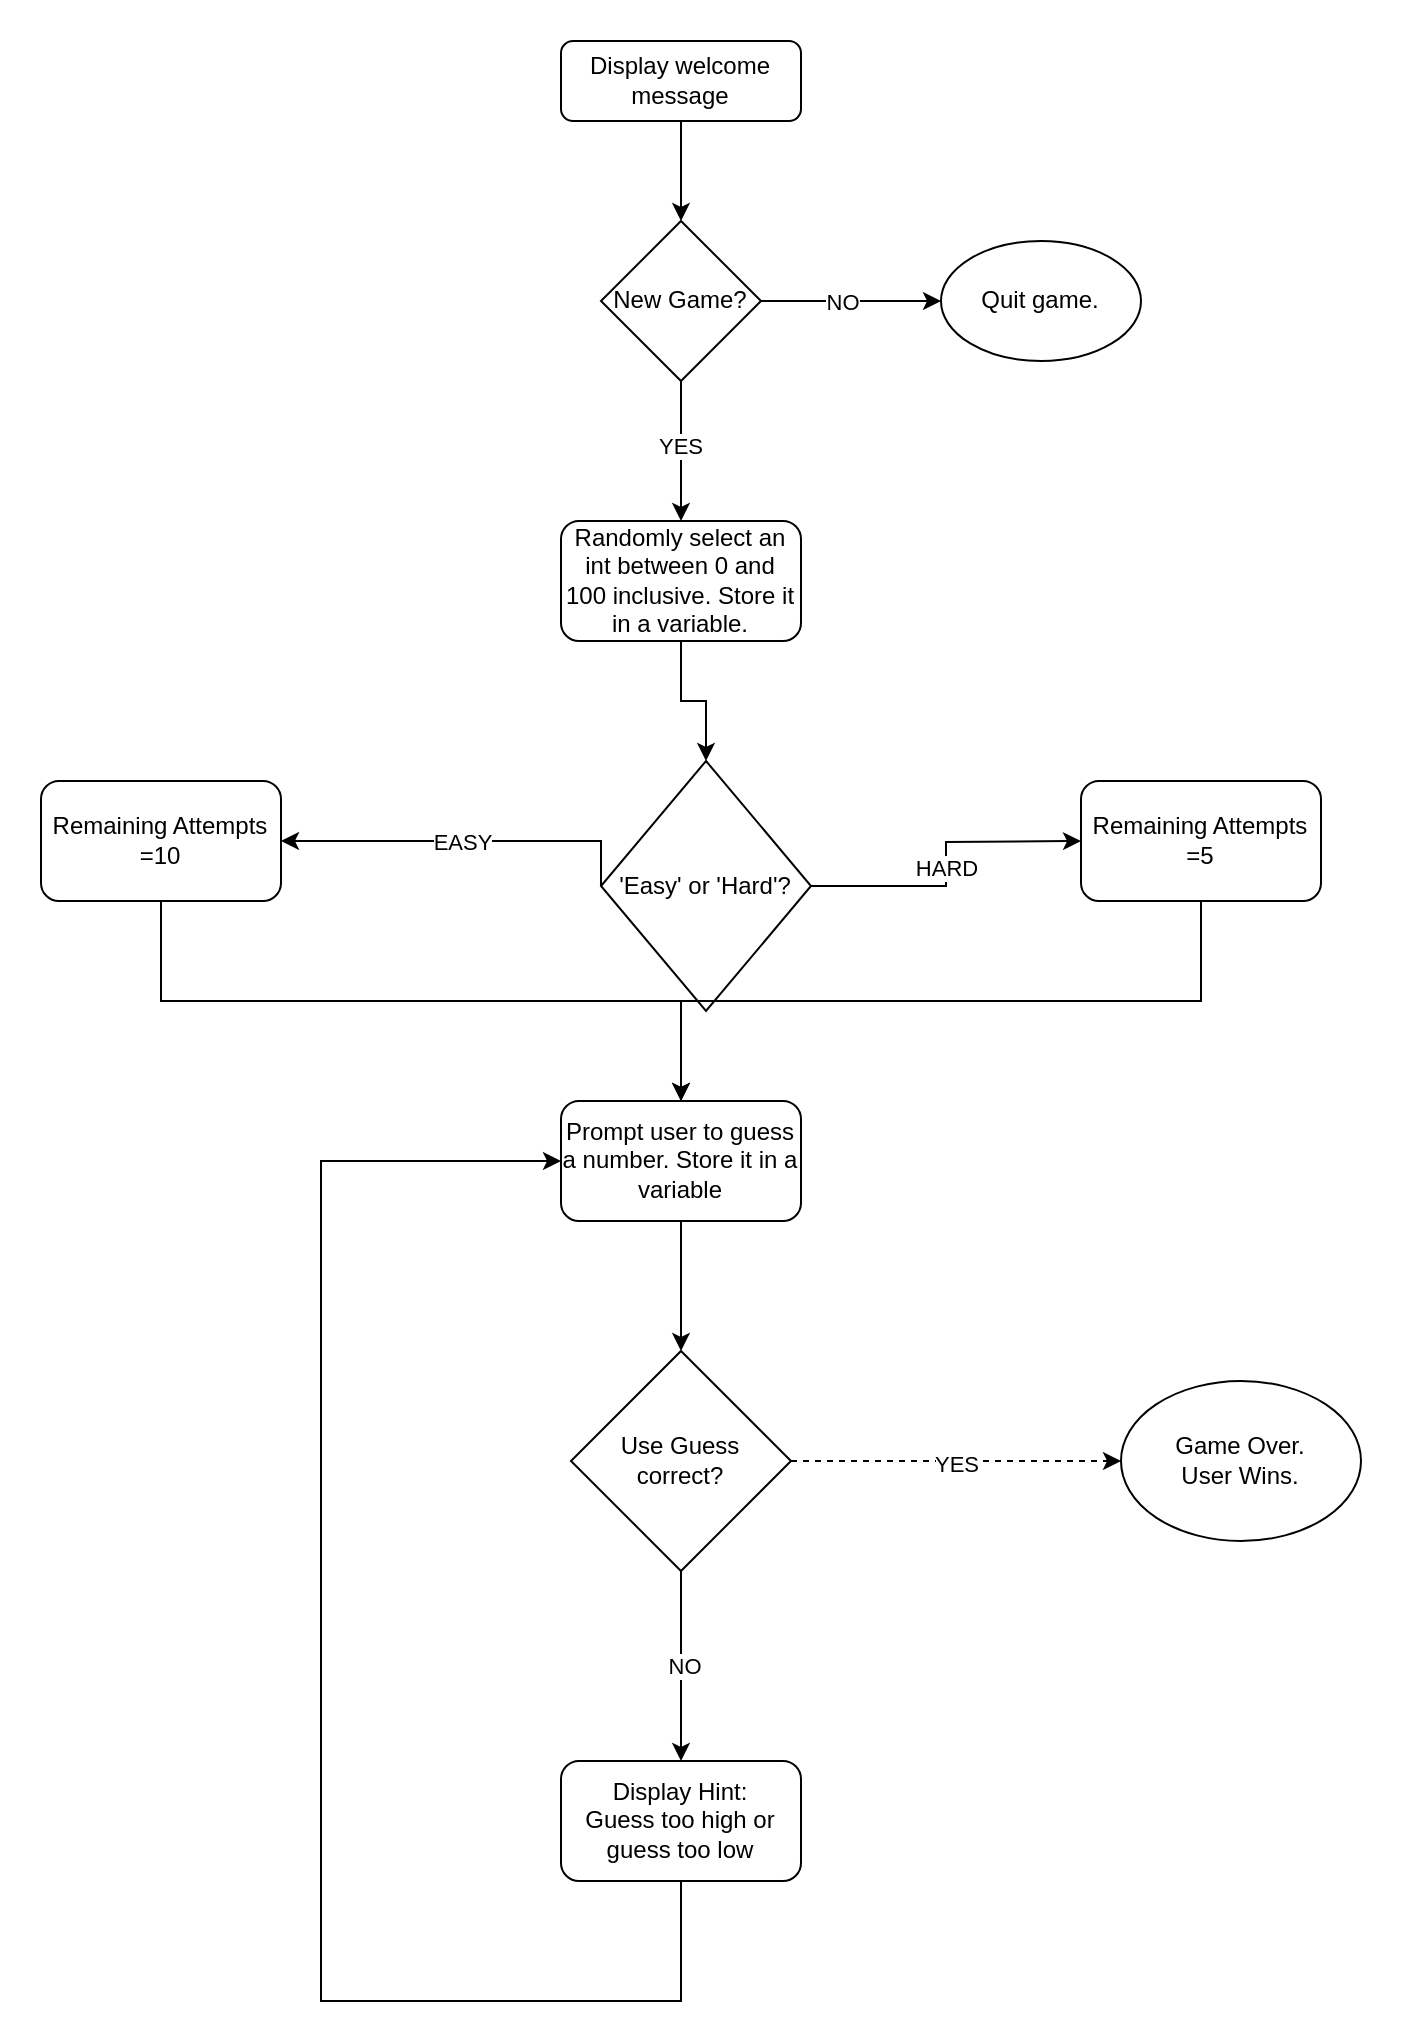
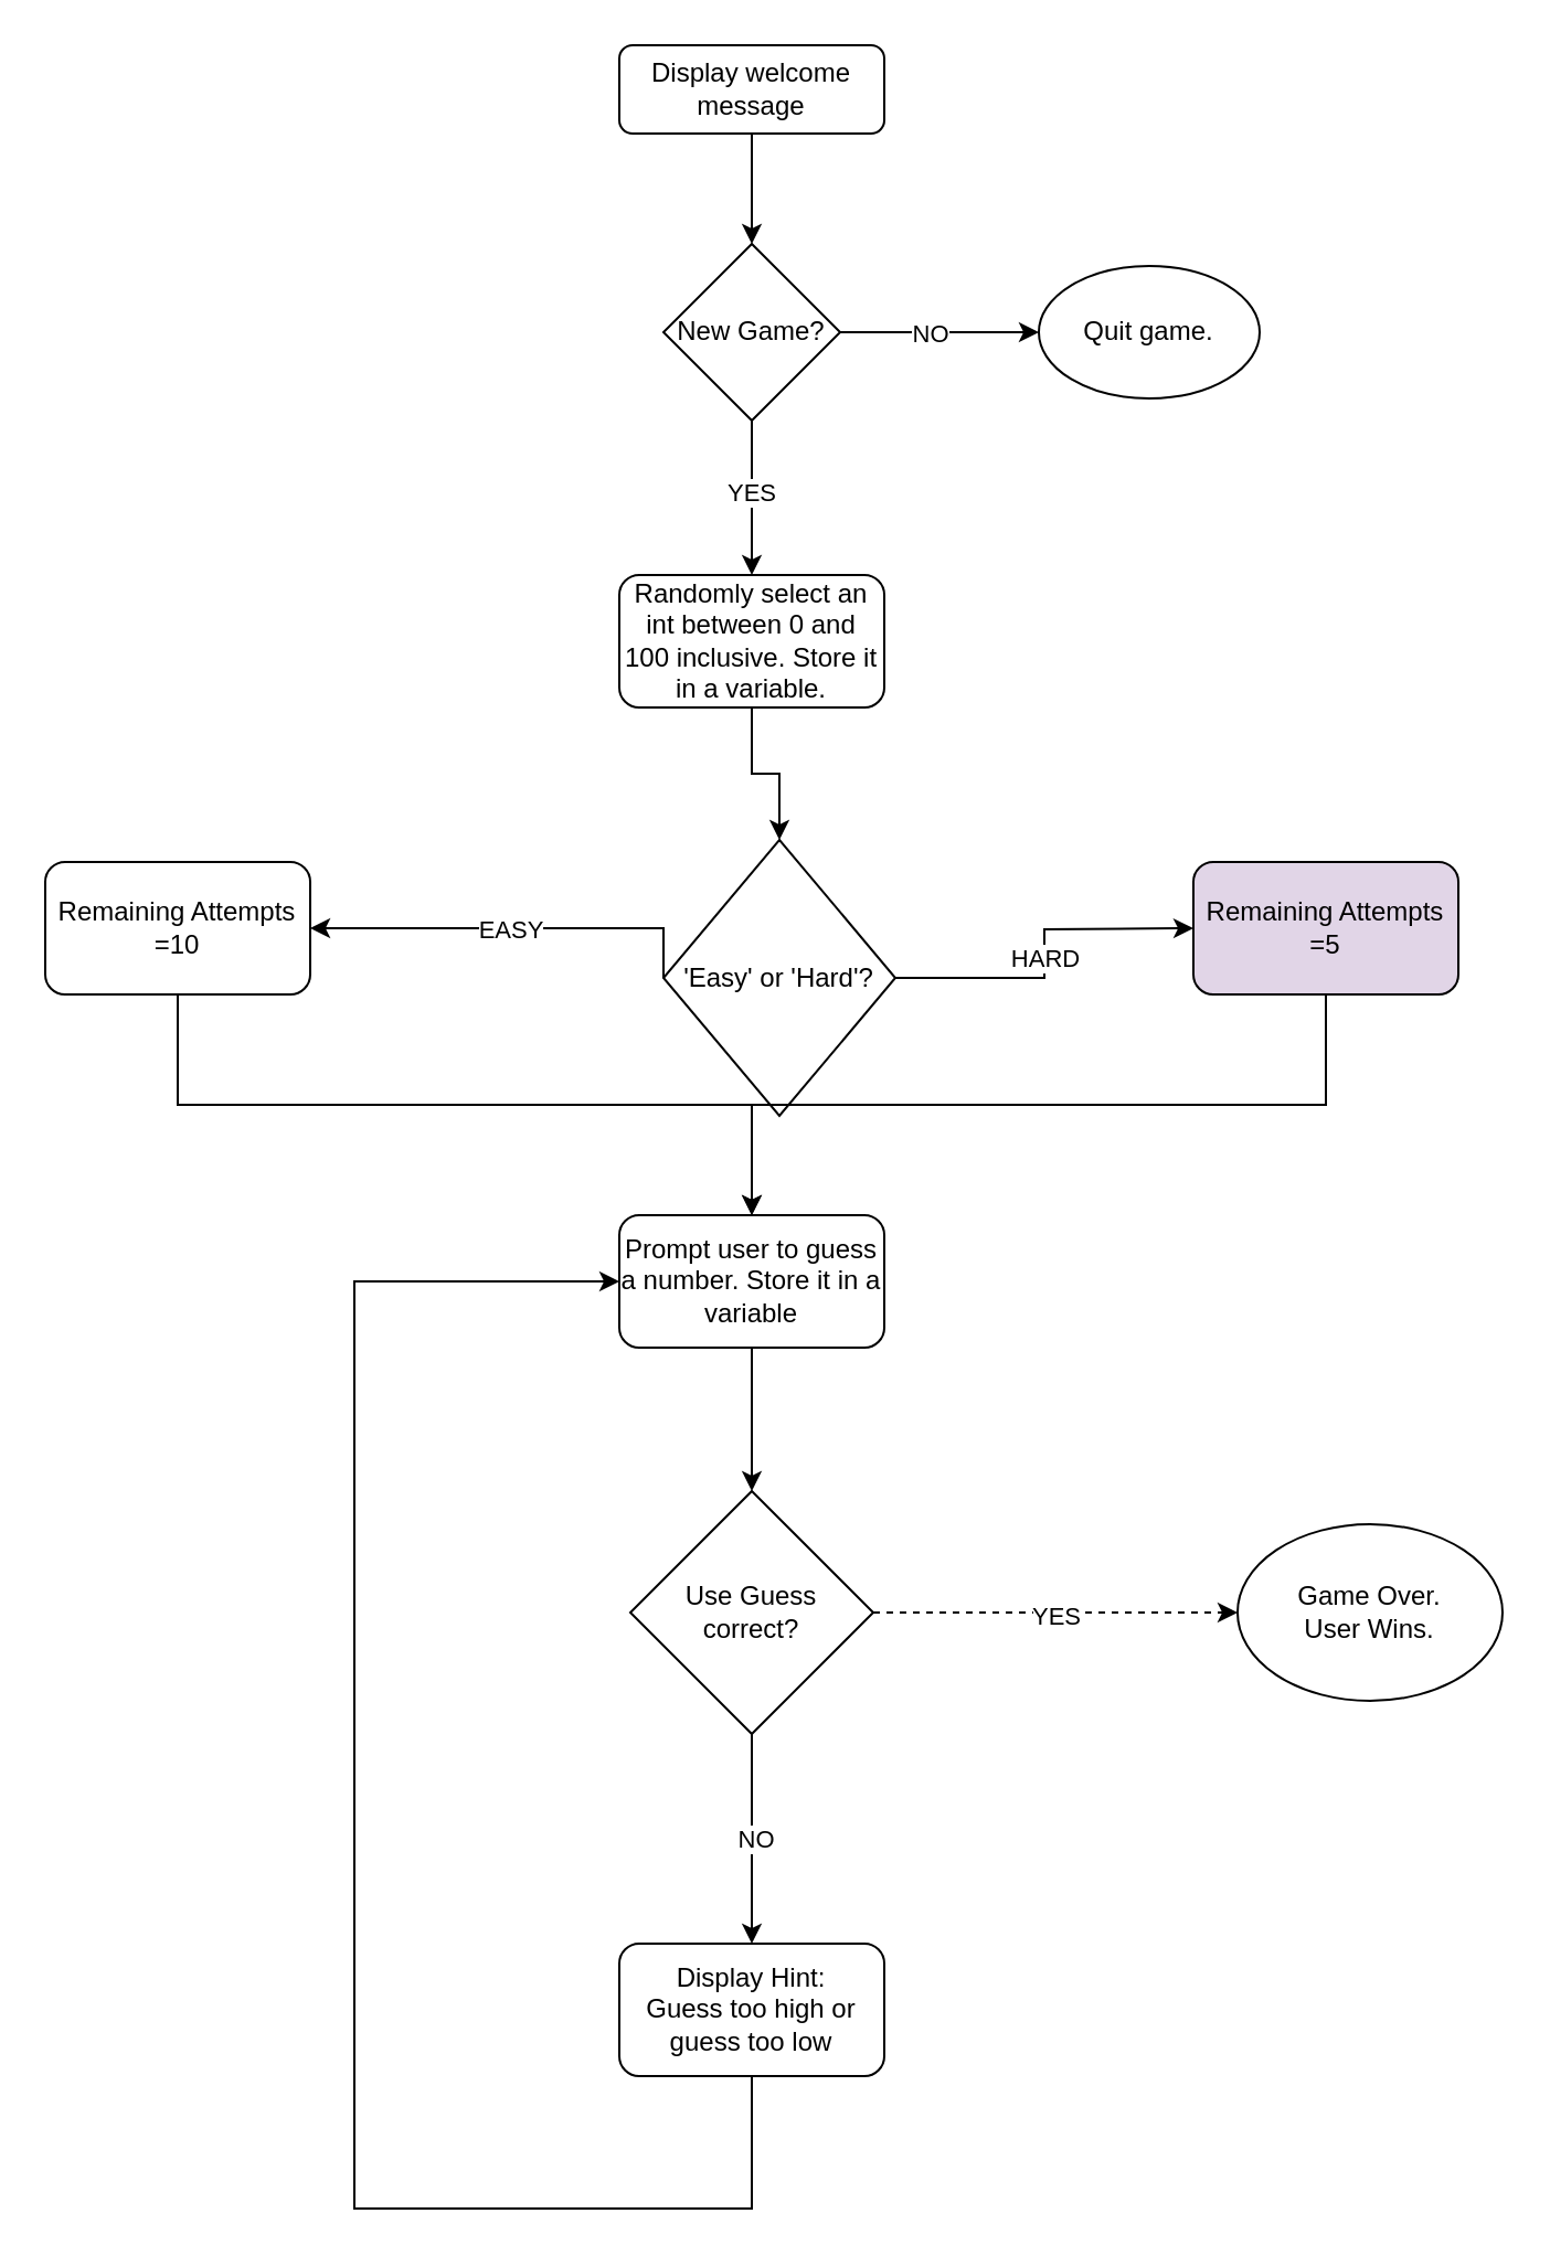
  <mxCell id="0" />
  <mxCell id="1" parent="0" />
  <mxCell id="2" style="edgeStyle=orthogonalEdgeStyle;rounded=0;orthogonalLoop=1;jettySize=auto;html=1;exitX=0.5;exitY=1;exitDx=0;exitDy=0;entryX=0.5;entryY=0;entryDx=0;entryDy=0;" edge="1" parent="1" source="3" target="8"><mxGeometry relative="1" as="geometry" /></mxCell>
  <mxCell id="3" value="Randomly select an int between 0 and 100 inclusive. Store it in a variable." style="rounded=1;whiteSpace=wrap;html=1;" vertex="1" parent="1"><mxGeometry x="280" y="260" width="120" height="60" as="geometry" /></mxCell>
  <mxCell id="4" style="edgeStyle=orthogonalEdgeStyle;rounded=0;orthogonalLoop=1;jettySize=auto;html=1;exitX=1;exitY=0.5;exitDx=0;exitDy=0;" edge="1" parent="1" source="8"><mxGeometry relative="1" as="geometry"><mxPoint x="540" y="420" as="targetPoint" /></mxGeometry></mxCell>
  <mxCell id="5" value="HARD" style="edgeLabel;html=1;align=center;verticalAlign=middle;resizable=0;points=[];" vertex="1" connectable="0" parent="4"><mxGeometry x="-0.018" relative="1" as="geometry"><mxPoint as="offset" /></mxGeometry></mxCell>
  <mxCell id="6" style="edgeStyle=orthogonalEdgeStyle;rounded=0;orthogonalLoop=1;jettySize=auto;html=1;exitX=0;exitY=0.5;exitDx=0;exitDy=0;" edge="1" parent="1" source="8" target="12"><mxGeometry relative="1" as="geometry"><mxPoint x="340" y="580" as="targetPoint" /><Array as="points"><mxPoint x="300" y="420" /><mxPoint x="300" y="420" /></Array></mxGeometry></mxCell>
  <mxCell id="7" value="EASY" style="edgeLabel;html=1;align=center;verticalAlign=middle;resizable=0;points=[];" vertex="1" connectable="0" parent="6"><mxGeometry x="-0.004" y="-2" relative="1" as="geometry"><mxPoint x="-1" y="2" as="offset" /></mxGeometry></mxCell>
  <mxCell id="8" value="'Easy' or 'Hard'?" style="rhombus;whiteSpace=wrap;html=1;" vertex="1" parent="1"><mxGeometry x="300" y="380" width="105" height="125" as="geometry" /></mxCell>
  <mxCell id="9" style="edgeStyle=orthogonalEdgeStyle;rounded=0;orthogonalLoop=1;jettySize=auto;html=1;exitX=0.5;exitY=1;exitDx=0;exitDy=0;entryX=0.5;entryY=0;entryDx=0;entryDy=0;" edge="1" parent="1" source="10" target="13"><mxGeometry relative="1" as="geometry"><mxPoint x="600" y="540" as="targetPoint" /></mxGeometry></mxCell>
- <mxCell id="10" value="Remaining Attempts&lt;div&gt;=5&lt;/div&gt;" style="rounded=1;whiteSpace=wrap;html=1;" vertex="1" parent="1"><mxGeometry x="540" y="390" width="120" height="60" as="geometry" /></mxCell>
+ <mxCell id="10" value="Remaining Attempts&lt;div&gt;=5&lt;/div&gt;" style="rounded=1;whiteSpace=wrap;html=1;fillColor=#e1d5e7;" vertex="1" parent="1"><mxGeometry x="540" y="390" width="120" height="60" as="geometry" /></mxCell>
  <mxCell id="11" style="edgeStyle=orthogonalEdgeStyle;rounded=0;orthogonalLoop=1;jettySize=auto;html=1;exitX=0.5;exitY=1;exitDx=0;exitDy=0;" edge="1" parent="1" source="12" target="13"><mxGeometry relative="1" as="geometry" /></mxCell>
  <mxCell id="12" value="Remaining Attempts&lt;div&gt;=10&lt;/div&gt;" style="rounded=1;whiteSpace=wrap;html=1;" vertex="1" parent="1"><mxGeometry x="20" y="390" width="120" height="60" as="geometry" /></mxCell>
  <mxCell id="13" value="Prompt user to guess a number. Store it in a variable" style="rounded=1;whiteSpace=wrap;html=1;" vertex="1" parent="1"><mxGeometry x="280" y="550" width="120" height="60" as="geometry" /></mxCell>
  <mxCell id="14" style="edgeStyle=orthogonalEdgeStyle;rounded=0;orthogonalLoop=1;jettySize=auto;html=1;dashed=1;" edge="1" parent="1" source="18" target="20"><mxGeometry relative="1" as="geometry"><mxPoint x="560" y="730" as="targetPoint" /></mxGeometry></mxCell>
  <mxCell id="15" value="YES" style="edgeLabel;html=1;align=center;verticalAlign=middle;resizable=0;points=[];" vertex="1" connectable="0" parent="14"><mxGeometry x="-0.011" y="-1" relative="1" as="geometry"><mxPoint as="offset" /></mxGeometry></mxCell>
  <mxCell id="16" style="edgeStyle=orthogonalEdgeStyle;rounded=0;orthogonalLoop=1;jettySize=auto;html=1;exitX=0.5;exitY=1;exitDx=0;exitDy=0;" edge="1" parent="1" source="18"><mxGeometry relative="1" as="geometry"><mxPoint x="340" y="880" as="targetPoint" /></mxGeometry></mxCell>
  <mxCell id="17" value="NO" style="edgeLabel;html=1;align=center;verticalAlign=middle;resizable=0;points=[];" vertex="1" connectable="0" parent="16"><mxGeometry x="0.007" y="1" relative="1" as="geometry"><mxPoint as="offset" /></mxGeometry></mxCell>
  <mxCell id="18" value="Use Guess&lt;div&gt;correct?&lt;/div&gt;" style="rhombus;whiteSpace=wrap;html=1;" vertex="1" parent="1"><mxGeometry x="285" y="675" width="110" height="110" as="geometry" /></mxCell>
  <mxCell id="19" style="edgeStyle=orthogonalEdgeStyle;rounded=0;orthogonalLoop=1;jettySize=auto;html=1;exitX=0.5;exitY=1;exitDx=0;exitDy=0;entryX=0.5;entryY=0;entryDx=0;entryDy=0;" edge="1" parent="1" source="13" target="18"><mxGeometry relative="1" as="geometry" /></mxCell>
  <mxCell id="20" value="Game Over.&lt;div&gt;User Wins.&lt;/div&gt;" style="ellipse;whiteSpace=wrap;html=1;" vertex="1" parent="1"><mxGeometry x="560" y="690" width="120" height="80" as="geometry" /></mxCell>
  <mxCell id="21" style="edgeStyle=orthogonalEdgeStyle;rounded=0;orthogonalLoop=1;jettySize=auto;html=1;exitX=0.5;exitY=1;exitDx=0;exitDy=0;entryX=0;entryY=0.5;entryDx=0;entryDy=0;" edge="1" parent="1" source="22" target="13"><mxGeometry relative="1" as="geometry"><Array as="points"><mxPoint x="340" y="1000" /><mxPoint x="160" y="1000" /><mxPoint x="160" y="580" /></Array></mxGeometry></mxCell>
  <mxCell id="22" value="Display Hint:&lt;br&gt;Guess too high or&lt;br&gt;guess too low" style="rounded=1;whiteSpace=wrap;html=1;" vertex="1" parent="1"><mxGeometry x="280" y="880" width="120" height="60" as="geometry" /></mxCell>
  <mxCell id="23" style="edgeStyle=orthogonalEdgeStyle;rounded=0;orthogonalLoop=1;jettySize=auto;html=1;exitX=0.5;exitY=1;exitDx=0;exitDy=0;" edge="1" parent="1" source="24" target="29"><mxGeometry relative="1" as="geometry" /></mxCell>
  <mxCell id="24" value="Display welcome message" style="rounded=1;whiteSpace=wrap;html=1;fontSize=12;glass=0;strokeWidth=1;shadow=0;" vertex="1" parent="1"><mxGeometry x="280" y="20" width="120" height="40" as="geometry" /></mxCell>
  <mxCell id="25" style="edgeStyle=orthogonalEdgeStyle;rounded=0;orthogonalLoop=1;jettySize=auto;html=1;exitX=0.5;exitY=1;exitDx=0;exitDy=0;" edge="1" parent="1" source="29" target="3"><mxGeometry relative="1" as="geometry" /></mxCell>
  <mxCell id="26" value="YES" style="edgeLabel;html=1;align=center;verticalAlign=middle;resizable=0;points=[];" vertex="1" connectable="0" parent="25"><mxGeometry x="-0.097" y="-1" relative="1" as="geometry"><mxPoint as="offset" /></mxGeometry></mxCell>
  <mxCell id="27" style="edgeStyle=orthogonalEdgeStyle;rounded=0;orthogonalLoop=1;jettySize=auto;html=1;exitX=1;exitY=0.5;exitDx=0;exitDy=0;" edge="1" parent="1" source="29"><mxGeometry relative="1" as="geometry"><mxPoint x="470" y="150" as="targetPoint" /></mxGeometry></mxCell>
  <mxCell id="28" value="NO" style="edgeLabel;html=1;align=center;verticalAlign=middle;resizable=0;points=[];" vertex="1" connectable="0" parent="27"><mxGeometry x="0.116" y="-2" relative="1" as="geometry"><mxPoint x="-10" y="-2" as="offset" /></mxGeometry></mxCell>
  <mxCell id="29" value="New Game?" style="rhombus;whiteSpace=wrap;html=1;" vertex="1" parent="1"><mxGeometry x="300" y="110" width="80" height="80" as="geometry" /></mxCell>
  <mxCell id="30" value="Quit game." style="ellipse;whiteSpace=wrap;html=1;" vertex="1" parent="1"><mxGeometry x="470" y="120" width="100" height="60" as="geometry" /></mxCell>
